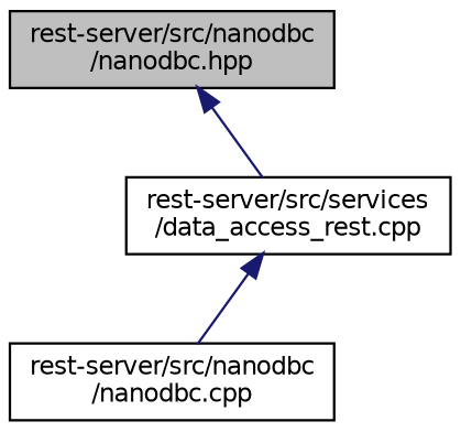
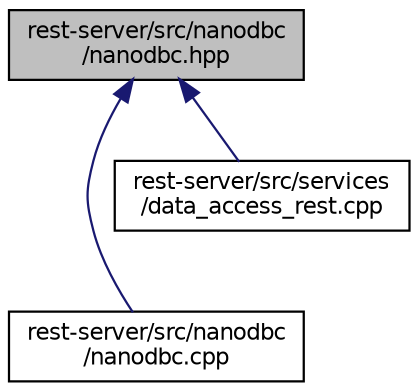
  digraph {
    node [color=black fillcolor=white fontname=Helvetica fontsize=10 shape=record style=filled]
    edge [color=midnightblue dir=back fontname=Helvetica fontsize=10 labelfontname=Helvetica labelfontsize=10 style=solid]
    n1 [fillcolor=grey75 fontcolor=black height=0.2 label="rest-server/src/nanodbc\l/nanodbc.hpp" width=0.4]
    n2 [height=0.2 label="rest-server/src/nanodbc\l/nanodbc.cpp" width=0.4]
    n3 [height=0.2 label="rest-server/src/services\l/data_access_rest.cpp" width=0.4]
-   n3 -> n2
+   n1 -> n2
    n1 -> n3
  }
